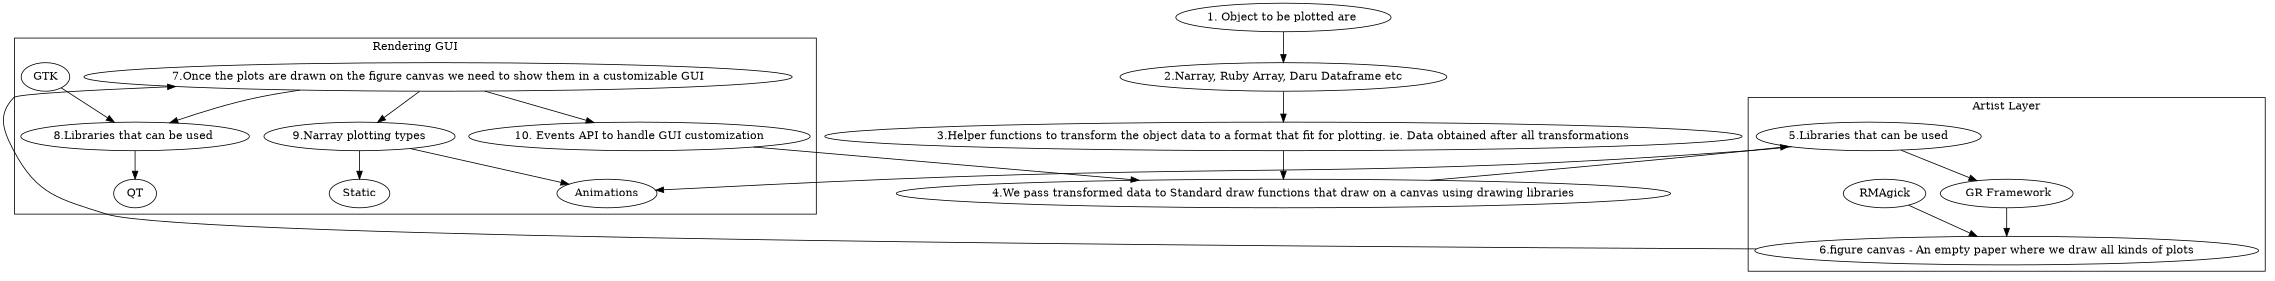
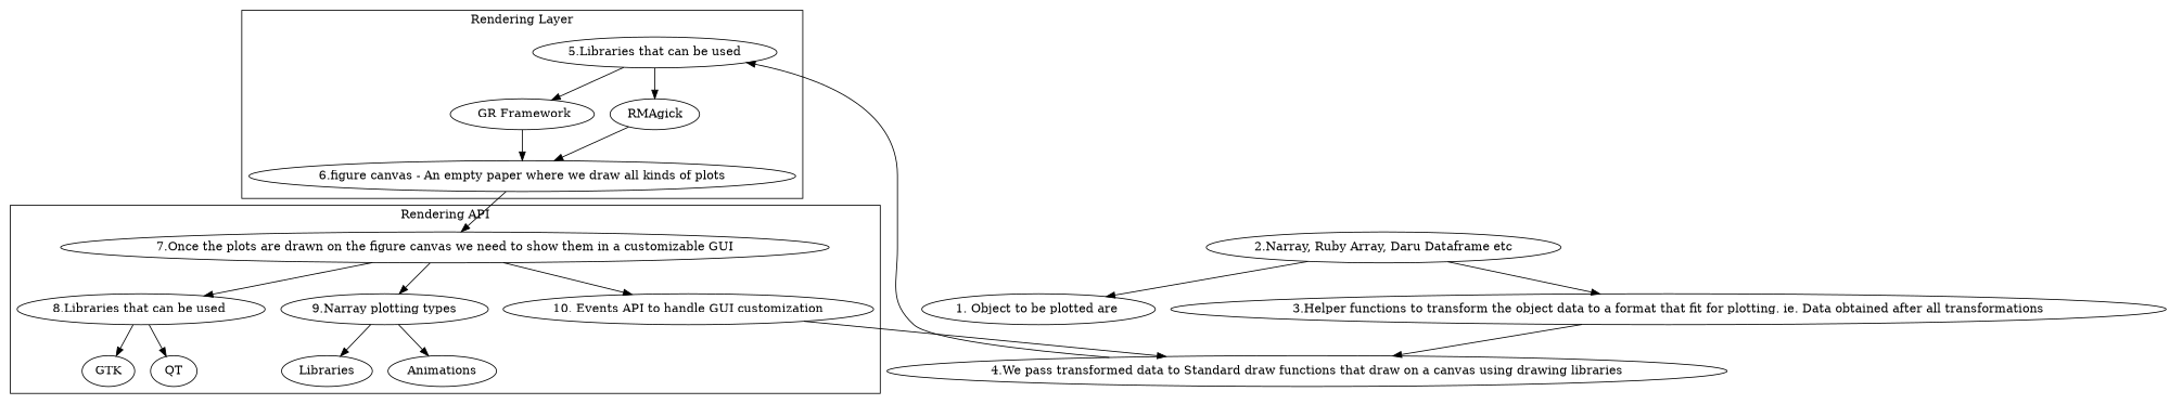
  digraph {
    bgcolor=white
    "5.Libraries that can be used"
    " GR Framework"
    RMAgick
    "6.figure canvas - An empty paper where we draw all kinds of plots"
    "7.Once the plots are drawn on the figure canvas we need to show them in a customizable GUI"
    "8.Libraries that can be used "
    n7 [label="9.Narray plotting types"]
    "10. Events API to handle GUI customization"
    GTK
    QT
-   Static
+   Static [label=Libraries]
    Animations
    "4.We pass transformed data to Standard draw functions that draw on a canvas using drawing libraries"
    "1. Object to be plotted are "
    "2.Narray, Ruby Array, Daru Dataframe etc"
    "3.Helper functions to transform the object data to a format that fit for plotting. ie. Data obtained after all transformations"
    subgraph cluster_1 {
-     label="Artist Layer"
+     label="Rendering Layer"
      "5.Libraries that can be used"
      " GR Framework"
      RMAgick
      "6.figure canvas - An empty paper where we draw all kinds of plots"
    }
    subgraph cluster_2 {
-     label="Rendering GUI"
+     label="Rendering API"
      "7.Once the plots are drawn on the figure canvas we need to show them in a customizable GUI"
      "8.Libraries that can be used "
      n7
      "10. Events API to handle GUI customization"
      GTK
      QT
      Static
      Animations
    }
    "5.Libraries that can be used" -> " GR Framework"
-   "5.Libraries that can be used" -> Animations
+   "5.Libraries that can be used" -> RMAgick
    " GR Framework" -> "6.figure canvas - An empty paper where we draw all kinds of plots"
    RMAgick -> "6.figure canvas - An empty paper where we draw all kinds of plots"
    "6.figure canvas - An empty paper where we draw all kinds of plots" -> "7.Once the plots are drawn on the figure canvas we need to show them in a customizable GUI"
    "7.Once the plots are drawn on the figure canvas we need to show them in a customizable GUI" -> "8.Libraries that can be used "
    "7.Once the plots are drawn on the figure canvas we need to show them in a customizable GUI" -> n7
    "7.Once the plots are drawn on the figure canvas we need to show them in a customizable GUI" -> "10. Events API to handle GUI customization"
-   GTK -> "8.Libraries that can be used "
+   "8.Libraries that can be used " -> GTK
    "8.Libraries that can be used " -> QT
    n7 -> Static
    n7 -> Animations
    "10. Events API to handle GUI customization" -> "4.We pass transformed data to Standard draw functions that draw on a canvas using drawing libraries"
    "4.We pass transformed data to Standard draw functions that draw on a canvas using drawing libraries" -> "5.Libraries that can be used"
-   "1. Object to be plotted are " -> "2.Narray, Ruby Array, Daru Dataframe etc"
+   "2.Narray, Ruby Array, Daru Dataframe etc" -> "1. Object to be plotted are "
    "2.Narray, Ruby Array, Daru Dataframe etc" -> "3.Helper functions to transform the object data to a format that fit for plotting. ie. Data obtained after all transformations"
    "3.Helper functions to transform the object data to a format that fit for plotting. ie. Data obtained after all transformations" -> "4.We pass transformed data to Standard draw functions that draw on a canvas using drawing libraries"
  }
